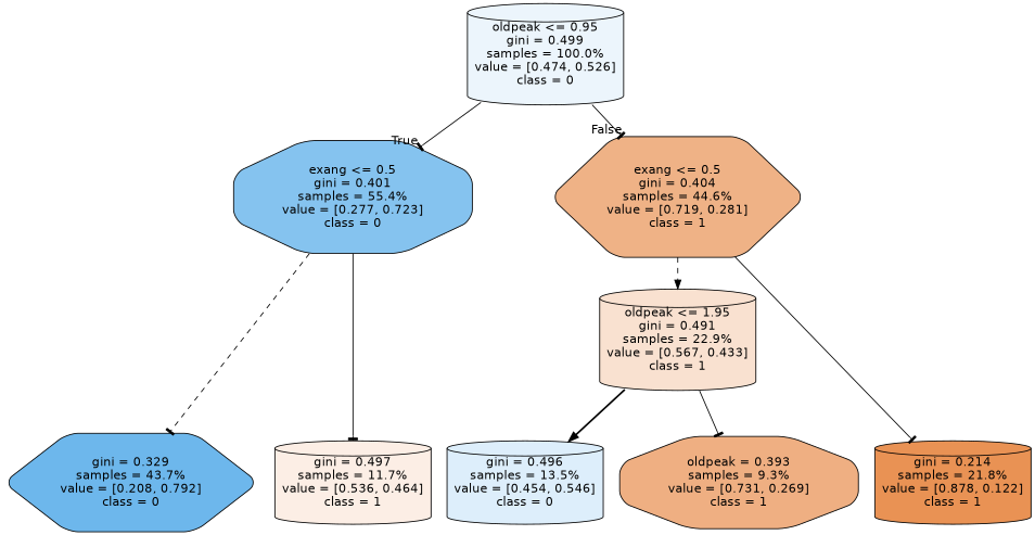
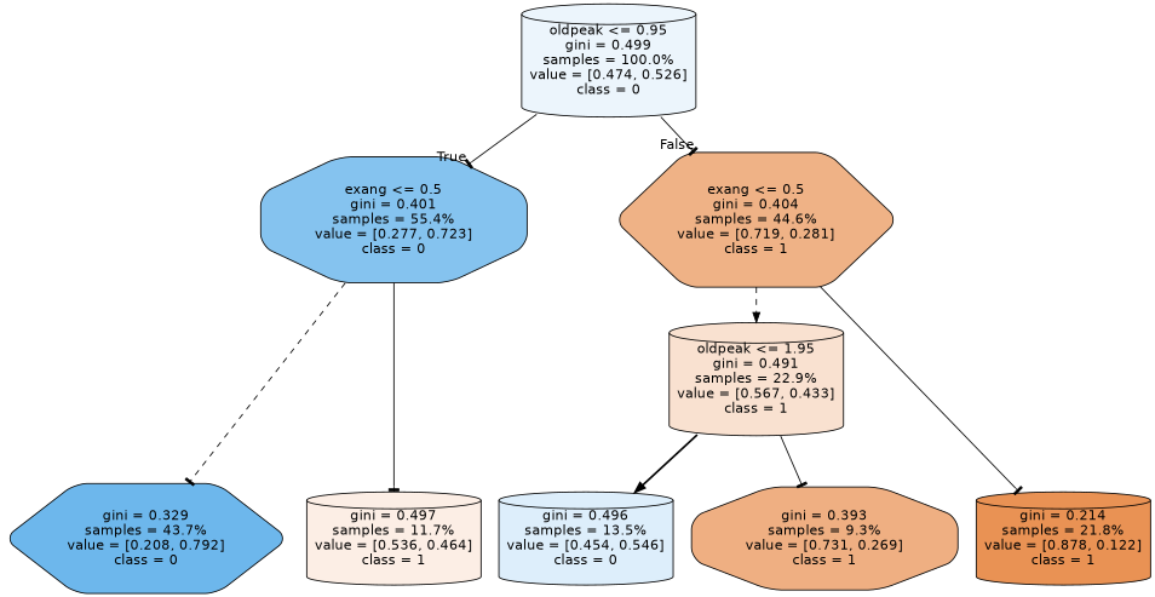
  digraph {
    ranksep=equally
    splines=polyline
    node [color=black fontname=helvetica shape=cylinder style="filled, rounded"]
    edge [fontname=helvetica style=solid arrowhead=tee]
    n1 [fillcolor="#ecf5fc" label="oldpeak <= 0.95\ngini = 0.499\nsamples = 100.0%\nvalue = [0.474, 0.526]\nclass = 0"]
    n2 [fillcolor="#85c3ef" label="exang <= 0.5\ngini = 0.401\nsamples = 55.4%\nvalue = [0.277, 0.723]\nclass = 0" shape=octagon]
    n3 [fillcolor="#efb286" label="exang <= 0.5\ngini = 0.404\nsamples = 44.6%\nvalue = [0.719, 0.281]\nclass = 1" shape=hexagon]
    n4 [fillcolor="#f9e1d0" label="oldpeak <= 1.95\ngini = 0.491\nsamples = 22.9%\nvalue = [0.567, 0.433]\nclass = 1"]
    n5 [fillcolor="#6db7ec" label="gini = 0.329\nsamples = 43.7%\nvalue = [0.208, 0.792]\nclass = 0" shape=hexagon]
    n6 [fillcolor="#fceee5" label="gini = 0.497\nsamples = 11.7%\nvalue = [0.536, 0.464]\nclass = 1"]
    n7 [fillcolor="#ddeefb" label="gini = 0.496\nsamples = 13.5%\nvalue = [0.454, 0.546]\nclass = 0"]
-   n8 [fillcolor="#efaf82" label="oldpeak = 0.393\nsamples = 9.3%\nvalue = [0.731, 0.269]\nclass = 1" shape=octagon]
+   n8 [fillcolor="#efaf82" label="gini = 0.393\nsamples = 9.3%\nvalue = [0.731, 0.269]\nclass = 1" shape=octagon]
    n9 [fillcolor="#e99254" label="gini = 0.214\nsamples = 21.8%\nvalue = [0.878, 0.122]\nclass = 1"]
    subgraph sub_1 {
      rank=same
      n1
    }
    subgraph sub_2 {
      rank=same
      n2
      n3
    }
    subgraph sub_3 {
      rank=same
      n4
    }
    subgraph sub_4 {
      rank=same
      n5
      n6
      n7
      n8
      n9
    }
    n1 -> n2 [headlabel=True labelangle=45 labeldistance=2.5]
    n1 -> n3 [headlabel=False labelangle=-45 labeldistance=2.5]
    n2 -> n5 [style=dashed]
    n2 -> n6
    n3 -> n4 [style=dashed arrowhead=normal]
    n3 -> n9
    n4 -> n7 [style=bold arrowhead=normal]
    n4 -> n8
  }
